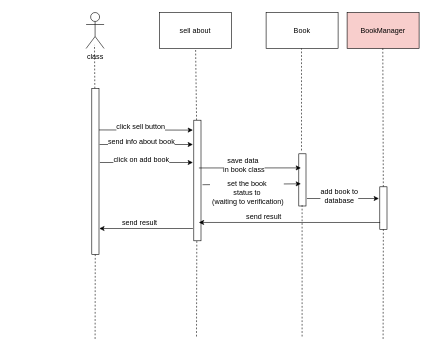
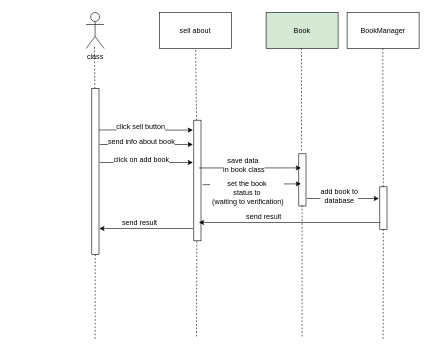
  <mxCell id="0" />
  <mxCell id="1" parent="0" />
  <mxCell id="2" value="class" style="shape=umlActor;verticalLabelPosition=bottom;labelBackgroundColor=#ffffff;verticalAlign=top;html=1;outlineConnect=0;" parent="1" vertex="1"><mxGeometry x="143" y="20" width="30" height="60" as="geometry" /></mxCell>
  <mxCell id="3" value="" style="endArrow=none;dashed=1;html=1;" parent="1" source="9" edge="1"><mxGeometry width="50" height="50" relative="1" as="geometry"><mxPoint x="157" y="550" as="sourcePoint" /><mxPoint x="157" y="74" as="targetPoint" /></mxGeometry></mxCell>
- <mxCell id="4" value="&lt;span&gt;BookManager&lt;/span&gt;" style="rounded=0;whiteSpace=wrap;html=1;fillColor=#f8cecc;" parent="1" vertex="1"><mxGeometry x="578" y="20" width="120" height="60" as="geometry" /></mxCell>
+ <mxCell id="4" value="&lt;span&gt;BookManager&lt;/span&gt;" style="rounded=0;whiteSpace=wrap;html=1;" parent="1" vertex="1"><mxGeometry x="578" y="20" width="120" height="60" as="geometry" /></mxCell>
  <mxCell id="5" value="" style="endArrow=none;dashed=1;html=1;" parent="1" source="26" edge="1"><mxGeometry width="50" height="50" relative="1" as="geometry"><mxPoint x="638" y="564" as="sourcePoint" /><mxPoint x="637.5" y="80" as="targetPoint" /></mxGeometry></mxCell>
  <mxCell id="6" value="" style="endArrow=none;dashed=1;html=1;" parent="1" source="11" edge="1"><mxGeometry width="50" height="50" relative="1" as="geometry"><mxPoint x="325" y="550" as="sourcePoint" /><mxPoint x="325.5" y="80" as="targetPoint" /></mxGeometry></mxCell>
  <mxCell id="7" value="" style="endArrow=classic;html=1;exitX=0.75;exitY=1;exitDx=0;exitDy=0;" parent="1" source="9" edge="1"><mxGeometry width="50" height="50" relative="1" as="geometry"><mxPoint x="158" y="214" as="sourcePoint" /><mxPoint x="321" y="216" as="targetPoint" /></mxGeometry></mxCell>
  <mxCell id="8" value="click sell button&lt;br&gt;" style="text;html=1;resizable=0;points=[];align=center;verticalAlign=middle;labelBackgroundColor=#ffffff;" parent="7" vertex="1" connectable="0"><mxGeometry x="-0.118" y="5" relative="1" as="geometry"><mxPoint as="offset" /></mxGeometry></mxCell>
  <mxCell id="9" value="" style="rounded=0;whiteSpace=wrap;html=1;rotation=-90;" parent="1" vertex="1"><mxGeometry x="20" y="279" width="277" height="12" as="geometry" /></mxCell>
  <mxCell id="10" value="" style="endArrow=none;dashed=1;html=1;" parent="1" target="9" edge="1"><mxGeometry width="50" height="50" relative="1" as="geometry"><mxPoint x="158" y="564" as="sourcePoint" /><mxPoint x="157" y="74" as="targetPoint" /></mxGeometry></mxCell>
  <mxCell id="11" value="" style="rounded=0;whiteSpace=wrap;html=1;rotation=-90;" parent="1" vertex="1"><mxGeometry x="228" y="294" width="201" height="12" as="geometry" /></mxCell>
  <mxCell id="12" value="sell about" style="rounded=0;whiteSpace=wrap;html=1;" parent="1" vertex="1"><mxGeometry x="265" y="20" width="120" height="60" as="geometry" /></mxCell>
  <mxCell id="13" value="" style="endArrow=classic;html=1;exitX=0.75;exitY=1;exitDx=0;exitDy=0;" parent="1" edge="1"><mxGeometry width="50" height="50" relative="1" as="geometry"><mxPoint x="165.5" y="240" as="sourcePoint" /><mxPoint x="321" y="240" as="targetPoint" /></mxGeometry></mxCell>
  <mxCell id="14" value="send info about book&lt;br&gt;" style="text;html=1;resizable=0;points=[];align=center;verticalAlign=middle;labelBackgroundColor=#ffffff;" parent="13" vertex="1" connectable="0"><mxGeometry x="-0.118" y="5" relative="1" as="geometry"><mxPoint as="offset" /></mxGeometry></mxCell>
- <mxCell id="15" value="Book" style="rounded=0;whiteSpace=wrap;html=1;" parent="1" vertex="1"><mxGeometry x="443" y="20" width="120" height="60" as="geometry" /></mxCell>
+ <mxCell id="15" value="Book" style="rounded=0;whiteSpace=wrap;html=1;fillColor=#d5e8d4;" parent="1" vertex="1"><mxGeometry x="443" y="20" width="120" height="60" as="geometry" /></mxCell>
  <mxCell id="16" value="" style="endArrow=none;dashed=1;html=1;" parent="1" edge="1"><mxGeometry width="50" height="50" relative="1" as="geometry"><mxPoint x="502" y="250" as="sourcePoint" /><mxPoint x="502" y="80" as="targetPoint" /></mxGeometry></mxCell>
  <mxCell id="17" value="" style="rounded=0;whiteSpace=wrap;html=1;rotation=-90;" parent="1" vertex="1"><mxGeometry x="460" y="293" width="87" height="12" as="geometry" /></mxCell>
  <mxCell id="18" value="" style="endArrow=classic;html=1;exitX=0.75;exitY=1;exitDx=0;exitDy=0;" parent="1" edge="1"><mxGeometry width="50" height="50" relative="1" as="geometry"><mxPoint x="166" y="270" as="sourcePoint" /><mxPoint x="321" y="270" as="targetPoint" /></mxGeometry></mxCell>
  <mxCell id="19" value="click on add book" style="text;html=1;resizable=0;points=[];align=center;verticalAlign=middle;labelBackgroundColor=#ffffff;" parent="18" vertex="1" connectable="0"><mxGeometry x="-0.118" y="5" relative="1" as="geometry"><mxPoint as="offset" /></mxGeometry></mxCell>
  <mxCell id="20" value="" style="endArrow=classic;html=1;exitX=0.604;exitY=0.708;exitDx=0;exitDy=0;exitPerimeter=0;" parent="1" source="11" edge="1"><mxGeometry width="50" height="50" relative="1" as="geometry"><mxPoint x="381" y="279" as="sourcePoint" /><mxPoint x="501" y="279" as="targetPoint" /></mxGeometry></mxCell>
  <mxCell id="21" value="save data&amp;nbsp;&lt;br&gt;in book class&lt;br&gt;" style="text;html=1;resizable=0;points=[];align=center;verticalAlign=middle;labelBackgroundColor=#ffffff;" parent="20" vertex="1" connectable="0"><mxGeometry x="-0.118" y="5" relative="1" as="geometry"><mxPoint as="offset" /></mxGeometry></mxCell>
  <mxCell id="22" value="" style="endArrow=classic;html=1;exitX=0.465;exitY=1.208;exitDx=0;exitDy=0;exitPerimeter=0;" parent="1" source="11" edge="1"><mxGeometry width="50" height="50" relative="1" as="geometry"><mxPoint x="381" y="305.5" as="sourcePoint" /><mxPoint x="501" y="305.5" as="targetPoint" /></mxGeometry></mxCell>
  <mxCell id="23" value="set the book&lt;br&gt;status to&lt;br&gt;&amp;nbsp;(waiting to verification)&lt;br&gt;" style="text;html=1;resizable=0;points=[];align=center;verticalAlign=middle;labelBackgroundColor=#ffffff;" parent="22" vertex="1" connectable="0"><mxGeometry x="-0.118" y="5" relative="1" as="geometry"><mxPoint x="2" y="18.5" as="offset" /></mxGeometry></mxCell>
  <mxCell id="24" value="" style="endArrow=classic;html=1;exitX=0.75;exitY=1;exitDx=0;exitDy=0;" parent="1" edge="1"><mxGeometry width="50" height="50" relative="1" as="geometry"><mxPoint x="511" y="330" as="sourcePoint" /><mxPoint x="631" y="330" as="targetPoint" /></mxGeometry></mxCell>
  <mxCell id="25" value="add book to&lt;br&gt;database&lt;br&gt;" style="text;html=1;resizable=0;points=[];align=center;verticalAlign=middle;labelBackgroundColor=#ffffff;" parent="24" vertex="1" connectable="0"><mxGeometry x="-0.118" y="5" relative="1" as="geometry"><mxPoint as="offset" /></mxGeometry></mxCell>
  <mxCell id="26" value="" style="rounded=0;whiteSpace=wrap;html=1;rotation=-90;" parent="1" vertex="1"><mxGeometry x="603" y="340" width="71" height="12" as="geometry" /></mxCell>
  <mxCell id="27" value="" style="endArrow=none;dashed=1;html=1;" parent="1" target="26" edge="1"><mxGeometry width="50" height="50" relative="1" as="geometry"><mxPoint x="638" y="564" as="sourcePoint" /><mxPoint x="637.5" y="80" as="targetPoint" /></mxGeometry></mxCell>
  <mxCell id="28" value="" style="endArrow=classic;html=1;entryX=0.152;entryY=0.708;entryDx=0;entryDy=0;entryPerimeter=0;" parent="1" target="11" edge="1"><mxGeometry width="50" height="50" relative="1" as="geometry"><mxPoint x="633" y="370" as="sourcePoint" /><mxPoint x="381" y="370" as="targetPoint" /></mxGeometry></mxCell>
  <mxCell id="29" value="send result" style="text;html=1;resizable=0;points=[];align=center;verticalAlign=middle;labelBackgroundColor=#ffffff;" parent="28" vertex="1" connectable="0"><mxGeometry x="-0.118" y="5" relative="1" as="geometry"><mxPoint x="-61" y="-15" as="offset" /></mxGeometry></mxCell>
  <mxCell id="30" value="" style="endArrow=classic;html=1;" parent="1" edge="1"><mxGeometry width="50" height="50" relative="1" as="geometry"><mxPoint x="321" y="380" as="sourcePoint" /><mxPoint x="165" y="380" as="targetPoint" /></mxGeometry></mxCell>
  <mxCell id="31" value="send result" style="text;html=1;resizable=0;points=[];align=center;verticalAlign=middle;labelBackgroundColor=#ffffff;" parent="30" vertex="1" connectable="0"><mxGeometry x="-0.118" y="5" relative="1" as="geometry"><mxPoint x="-21" y="-15" as="offset" /></mxGeometry></mxCell>
  <mxCell id="32" value="" style="endArrow=none;dashed=1;html=1;" parent="1" edge="1"><mxGeometry width="50" height="50" relative="1" as="geometry"><mxPoint x="503" y="560" as="sourcePoint" /><mxPoint x="503" y="340" as="targetPoint" /></mxGeometry></mxCell>
  <mxCell id="33" value="" style="endArrow=none;dashed=1;html=1;" parent="1" edge="1"><mxGeometry width="50" height="50" relative="1" as="geometry"><mxPoint x="327" y="560" as="sourcePoint" /><mxPoint x="327.5" y="400" as="targetPoint" /></mxGeometry></mxCell>
